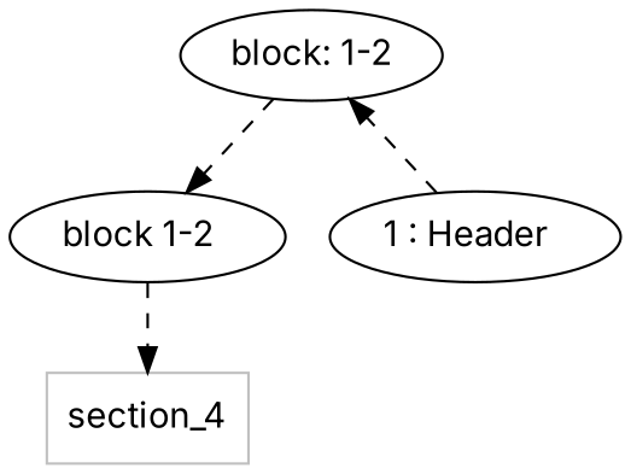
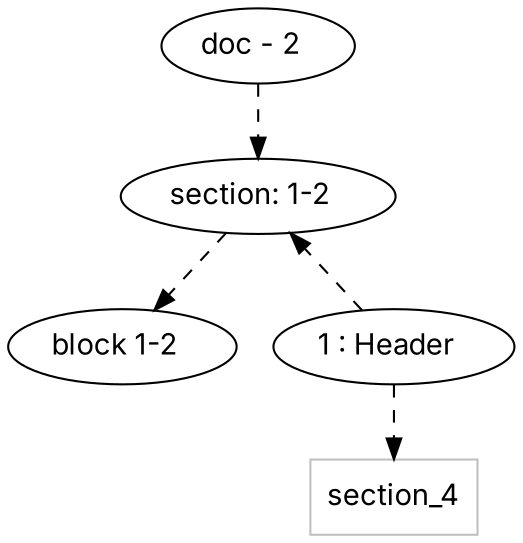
  digraph {
    fontname=Inter
    node [fontname=Inter]
    edge [fontname=Inter style=dashed]
-   n1 [label="block: 1-2"]
+   n1 [label="section: 1-2  "]
    n2 [label="1 : Header  "]
    n3 [label="block 1-2  "]
    n4 [color=Gray label=section_4 shape=rectangle]
+   n5 [label="doc - 2  "]
    subgraph sub_1 {
      rank=same
      n1
    }
    subgraph sub_2 {
      rank=same
      n2
      n3
    }
    n1 -> n3
    n2 -> n1
-   n3 -> n4
+   n2 -> n4
+   n5 -> n1
  }
